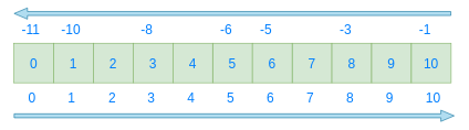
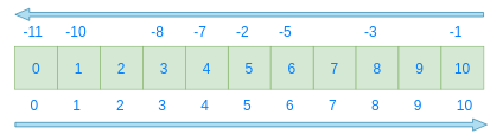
  <mxCell id="0" />
  <mxCell id="1" parent="0" />
  <mxCell id="2" value="&lt;font color=&quot;#007fff&quot;&gt;&lt;span style=&quot;font-size: 20px&quot;&gt;0&lt;/span&gt;&lt;/font&gt;" style="whiteSpace=wrap;html=1;aspect=fixed;fillColor=#d5e8d4;strokeColor=#82b366;" vertex="1" parent="1"><mxGeometry x="20" y="65" width="60" height="60" as="geometry" /></mxCell>
  <mxCell id="3" value="&lt;font color=&quot;#007fff&quot;&gt;&lt;span style=&quot;font-size: 20px&quot;&gt;1&lt;/span&gt;&lt;/font&gt;" style="whiteSpace=wrap;html=1;aspect=fixed;fillColor=#d5e8d4;strokeColor=#82b366;" vertex="1" parent="1"><mxGeometry x="80" y="65" width="60" height="60" as="geometry" /></mxCell>
  <mxCell id="4" value="&lt;font color=&quot;#007fff&quot;&gt;&lt;span style=&quot;font-size: 20px&quot;&gt;2&lt;/span&gt;&lt;/font&gt;" style="whiteSpace=wrap;html=1;aspect=fixed;fillColor=#d5e8d4;strokeColor=#82b366;" vertex="1" parent="1"><mxGeometry x="140" y="65" width="60" height="60" as="geometry" /></mxCell>
  <mxCell id="5" value="&lt;font color=&quot;#007fff&quot;&gt;&lt;span style=&quot;font-size: 20px&quot;&gt;3&lt;/span&gt;&lt;/font&gt;" style="whiteSpace=wrap;html=1;aspect=fixed;fillColor=#d5e8d4;strokeColor=#82b366;" vertex="1" parent="1"><mxGeometry x="200" y="65" width="60" height="60" as="geometry" /></mxCell>
  <mxCell id="6" value="&lt;font color=&quot;#007fff&quot;&gt;&lt;span style=&quot;font-size: 20px&quot;&gt;7&lt;/span&gt;&lt;/font&gt;" style="whiteSpace=wrap;html=1;aspect=fixed;fillColor=#d5e8d4;strokeColor=#82b366;" vertex="1" parent="1"><mxGeometry x="440" y="65" width="60" height="60" as="geometry" /></mxCell>
  <mxCell id="7" value="&lt;font color=&quot;#007fff&quot; style=&quot;font-size: 20px&quot;&gt;5&lt;/font&gt;" style="whiteSpace=wrap;html=1;aspect=fixed;fillColor=#d5e8d4;strokeColor=#82b366;" vertex="1" parent="1"><mxGeometry x="320" y="65" width="60" height="60" as="geometry" /></mxCell>
  <mxCell id="8" value="&lt;font color=&quot;#007fff&quot;&gt;&lt;span style=&quot;font-size: 20px&quot;&gt;4&lt;/span&gt;&lt;/font&gt;" style="whiteSpace=wrap;html=1;aspect=fixed;fillColor=#d5e8d4;strokeColor=#82b366;" vertex="1" parent="1"><mxGeometry x="260" y="65" width="60" height="60" as="geometry" /></mxCell>
  <mxCell id="9" value="&lt;font color=&quot;#007fff&quot;&gt;&lt;span style=&quot;font-size: 20px&quot;&gt;6&lt;/span&gt;&lt;/font&gt;" style="whiteSpace=wrap;html=1;aspect=fixed;fillColor=#d5e8d4;strokeColor=#82b366;" vertex="1" parent="1"><mxGeometry x="380" y="65" width="60" height="60" as="geometry" /></mxCell>
  <mxCell id="10" value="&lt;font color=&quot;#007fff&quot;&gt;&lt;span style=&quot;font-size: 20px&quot;&gt;8&lt;/span&gt;&lt;/font&gt;" style="whiteSpace=wrap;html=1;aspect=fixed;fillColor=#d5e8d4;strokeColor=#82b366;" vertex="1" parent="1"><mxGeometry x="500" y="65" width="60" height="60" as="geometry" /></mxCell>
  <mxCell id="11" value="&lt;font color=&quot;#007fff&quot;&gt;&lt;span style=&quot;font-size: 20px&quot;&gt;9&lt;/span&gt;&lt;/font&gt;" style="whiteSpace=wrap;html=1;aspect=fixed;fillColor=#d5e8d4;strokeColor=#82b366;" vertex="1" parent="1"><mxGeometry x="560" y="65" width="60" height="60" as="geometry" /></mxCell>
  <mxCell id="12" value="&lt;font color=&quot;#007fff&quot;&gt;&lt;span style=&quot;font-size: 20px&quot;&gt;10&lt;/span&gt;&lt;/font&gt;" style="whiteSpace=wrap;html=1;aspect=fixed;fillColor=#d5e8d4;strokeColor=#82b366;" vertex="1" parent="1"><mxGeometry x="620" y="65" width="60" height="60" as="geometry" /></mxCell>
  <mxCell id="13" value="" style="group" vertex="1" connectable="0" parent="1"><mxGeometry x="40" y="130" width="620" height="30" as="geometry" /></mxCell>
  <mxCell id="14" value="&lt;div style=&quot;text-align: center&quot;&gt;&lt;span&gt;&lt;font face=&quot;helvetica&quot;&gt;0&lt;/font&gt;&lt;/span&gt;&lt;/div&gt;" style="text;whiteSpace=wrap;html=1;fontSize=20;fontColor=#007FFF;" vertex="1" parent="13"><mxGeometry width="20" height="30" as="geometry" /></mxCell>
  <mxCell id="15" value="&lt;div style=&quot;text-align: center&quot;&gt;&lt;span&gt;&lt;font face=&quot;helvetica&quot;&gt;1&lt;/font&gt;&lt;/span&gt;&lt;/div&gt;" style="text;whiteSpace=wrap;html=1;fontSize=20;fontColor=#007FFF;" vertex="1" parent="13"><mxGeometry x="60" width="20" height="30" as="geometry" /></mxCell>
  <mxCell id="16" value="&lt;div style=&quot;text-align: center&quot;&gt;&lt;span&gt;&lt;font face=&quot;helvetica&quot;&gt;2&lt;/font&gt;&lt;/span&gt;&lt;/div&gt;" style="text;whiteSpace=wrap;html=1;fontSize=20;fontColor=#007FFF;" vertex="1" parent="13"><mxGeometry x="121" width="20" height="30" as="geometry" /></mxCell>
  <mxCell id="17" value="&lt;div style=&quot;text-align: center&quot;&gt;&lt;span&gt;&lt;font face=&quot;helvetica&quot;&gt;3&lt;/font&gt;&lt;/span&gt;&lt;/div&gt;" style="text;whiteSpace=wrap;html=1;fontSize=20;fontColor=#007FFF;" vertex="1" parent="13"><mxGeometry x="180" width="20" height="30" as="geometry" /></mxCell>
  <mxCell id="18" value="&lt;div style=&quot;text-align: center&quot;&gt;&lt;span&gt;&lt;font face=&quot;helvetica&quot;&gt;4&lt;/font&gt;&lt;/span&gt;&lt;/div&gt;" style="text;whiteSpace=wrap;html=1;fontSize=20;fontColor=#007FFF;" vertex="1" parent="13"><mxGeometry x="240" width="20" height="30" as="geometry" /></mxCell>
  <mxCell id="19" value="&lt;div style=&quot;text-align: center&quot;&gt;&lt;span&gt;&lt;font face=&quot;helvetica&quot;&gt;5&lt;/font&gt;&lt;/span&gt;&lt;/div&gt;" style="text;whiteSpace=wrap;html=1;fontSize=20;fontColor=#007FFF;" vertex="1" parent="13"><mxGeometry x="300" width="20" height="30" as="geometry" /></mxCell>
  <mxCell id="20" value="&lt;div style=&quot;text-align: center&quot;&gt;&lt;span&gt;&lt;font face=&quot;helvetica&quot;&gt;6&lt;/font&gt;&lt;/span&gt;&lt;/div&gt;" style="text;whiteSpace=wrap;html=1;fontSize=20;fontColor=#007FFF;" vertex="1" parent="13"><mxGeometry x="360" width="20" height="30" as="geometry" /></mxCell>
  <mxCell id="21" value="&lt;div style=&quot;text-align: center&quot;&gt;&lt;span&gt;&lt;font face=&quot;helvetica&quot;&gt;7&lt;/font&gt;&lt;/span&gt;&lt;/div&gt;" style="text;whiteSpace=wrap;html=1;fontSize=20;fontColor=#007FFF;" vertex="1" parent="13"><mxGeometry x="420" width="20" height="30" as="geometry" /></mxCell>
  <mxCell id="22" value="&lt;div style=&quot;text-align: center&quot;&gt;&lt;span&gt;&lt;font face=&quot;helvetica&quot;&gt;8&lt;/font&gt;&lt;/span&gt;&lt;/div&gt;" style="text;whiteSpace=wrap;html=1;fontSize=20;fontColor=#007FFF;" vertex="1" parent="13"><mxGeometry x="480" width="20" height="30" as="geometry" /></mxCell>
  <mxCell id="23" value="&lt;div style=&quot;text-align: center&quot;&gt;&lt;font face=&quot;helvetica&quot;&gt;9&lt;/font&gt;&lt;/div&gt;" style="text;whiteSpace=wrap;html=1;fontSize=20;fontColor=#007FFF;" vertex="1" parent="13"><mxGeometry x="540" width="20" height="30" as="geometry" /></mxCell>
  <mxCell id="24" value="&lt;div style=&quot;text-align: center&quot;&gt;&lt;span&gt;&lt;font face=&quot;helvetica&quot;&gt;10&lt;/font&gt;&lt;/span&gt;&lt;/div&gt;" style="text;whiteSpace=wrap;html=1;fontSize=20;fontColor=#007FFF;" vertex="1" parent="13"><mxGeometry x="600" width="20" height="30" as="geometry" /></mxCell>
  <mxCell id="25" value="" style="group" vertex="1" connectable="0" parent="1"><mxGeometry x="30" y="25" width="620" height="30" as="geometry" /></mxCell>
  <mxCell id="26" value="&lt;div style=&quot;text-align: center&quot;&gt;&lt;font face=&quot;helvetica&quot;&gt;-11&lt;/font&gt;&lt;/div&gt;" style="text;whiteSpace=wrap;html=1;fontSize=20;fontColor=#007FFF;" vertex="1" parent="25"><mxGeometry width="20" height="30" as="geometry" /></mxCell>
  <mxCell id="27" value="&lt;div style=&quot;text-align: center&quot;&gt;&lt;font face=&quot;helvetica&quot;&gt;-10&lt;/font&gt;&lt;/div&gt;" style="text;whiteSpace=wrap;html=1;fontSize=20;fontColor=#007FFF;" vertex="1" parent="25"><mxGeometry x="60" width="40" height="30" as="geometry" /></mxCell>
  <mxCell id="28" value="&lt;div style=&quot;text-align: center&quot;&gt;&lt;font face=&quot;helvetica&quot;&gt;-8&lt;/font&gt;&lt;/div&gt;" style="text;whiteSpace=wrap;html=1;fontSize=20;fontColor=#007FFF;" vertex="1" parent="25"><mxGeometry x="180" width="20" height="30" as="geometry" /></mxCell>
- <mxCell id="30" value="&lt;div style=&quot;text-align: center&quot;&gt;&lt;font face=&quot;helvetica&quot;&gt;-6&lt;/font&gt;&lt;/div&gt;" style="text;whiteSpace=wrap;html=1;fontSize=20;fontColor=#007FFF;" vertex="1" parent="25"><mxGeometry x="300" width="20" height="30" as="geometry" /></mxCell>
+ <mxCell id="29" value="&lt;div style=&quot;text-align: center&quot;&gt;&lt;font face=&quot;helvetica&quot;&gt;-7&lt;/font&gt;&lt;/div&gt;" style="text;whiteSpace=wrap;html=1;fontSize=20;fontColor=#007FFF;" vertex="1" parent="25"><mxGeometry x="240" width="20" height="30" as="geometry" /></mxCell>
+ <mxCell id="30" value="&lt;div style=&quot;text-align: center&quot;&gt;&lt;font face=&quot;helvetica&quot;&gt;-2&lt;/font&gt;&lt;/div&gt;" style="text;whiteSpace=wrap;html=1;fontSize=20;fontColor=#007FFF;" vertex="1" parent="25"><mxGeometry x="300" width="20" height="30" as="geometry" /></mxCell>
  <mxCell id="31" value="&lt;div style=&quot;text-align: center&quot;&gt;&lt;font face=&quot;helvetica&quot;&gt;-5&lt;/font&gt;&lt;/div&gt;" style="text;whiteSpace=wrap;html=1;fontSize=20;fontColor=#007FFF;" vertex="1" parent="25"><mxGeometry x="360" width="20" height="30" as="geometry" /></mxCell>
  <mxCell id="32" value="&lt;div style=&quot;text-align: center&quot;&gt;&lt;font face=&quot;helvetica&quot;&gt;-3&lt;/font&gt;&lt;/div&gt;" style="text;whiteSpace=wrap;html=1;fontSize=20;fontColor=#007FFF;" vertex="1" parent="25"><mxGeometry x="480" width="20" height="30" as="geometry" /></mxCell>
  <mxCell id="33" value="&lt;div style=&quot;text-align: center&quot;&gt;&lt;font face=&quot;helvetica&quot;&gt;-1&lt;/font&gt;&lt;/div&gt;" style="text;whiteSpace=wrap;html=1;fontSize=20;fontColor=#007FFF;" vertex="1" parent="25"><mxGeometry x="600" width="20" height="30" as="geometry" /></mxCell>
  <mxCell id="34" value="" style="shape=flexArrow;endArrow=classic;html=1;rounded=0;fontSize=20;fontColor=#007FFF;width=6;endSize=6.33;endWidth=10;fillColor=#b1ddf0;strokeColor=#10739e;" edge="1" parent="1"><mxGeometry width="50" height="50" relative="1" as="geometry"><mxPoint x="680" y="20" as="sourcePoint" /><mxPoint x="20" y="20" as="targetPoint" /></mxGeometry></mxCell>
  <mxCell id="35" value="" style="shape=flexArrow;endArrow=classic;html=1;rounded=0;fontSize=20;fontColor=#007FFF;width=6;endSize=6.33;endWidth=10;fillColor=#b1ddf0;strokeColor=#10739e;" edge="1" parent="1"><mxGeometry width="50" height="50" relative="1" as="geometry"><mxPoint x="20" y="175" as="sourcePoint" /><mxPoint x="685" y="175" as="targetPoint" /></mxGeometry></mxCell>
